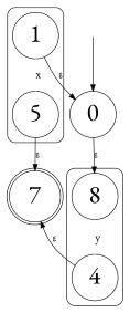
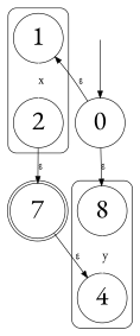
  digraph {
    fontname="EB Garamond"
    rankdir=TB
    ranksep=0.4
    node [fontname="EB Garamond" fontsize=40 shape=circle]
    edge [fontname="EB Garamond" fontsize=20]
    n1 [label=8]
    4
    1
-   2 [label=5]
+   2
    n5 [label=7 shape=doublecircle]
    0
    start [color=white fontcolor=white shape=point fontsize=""]
    subgraph cluster_1 {
      style=rounded
      n1
      4
    }
    subgraph cluster_2 {
      style=rounded
      1
      2
    }
    n1 -> 4 [color=white label=y]
-   4 -> n5 [label="&epsilon;"]
+   n5 -> 4 [label="&epsilon;"]
    1 -> 2 [color=white label=x]
    2 -> n5 [label="&epsilon;"]
    0 -> n1 [label="&epsilon;"]
-   1 -> 0 [label="&epsilon;"]
+   0 -> 1 [label="&epsilon;"]
    start -> 0 [fontsize=""]
  }
